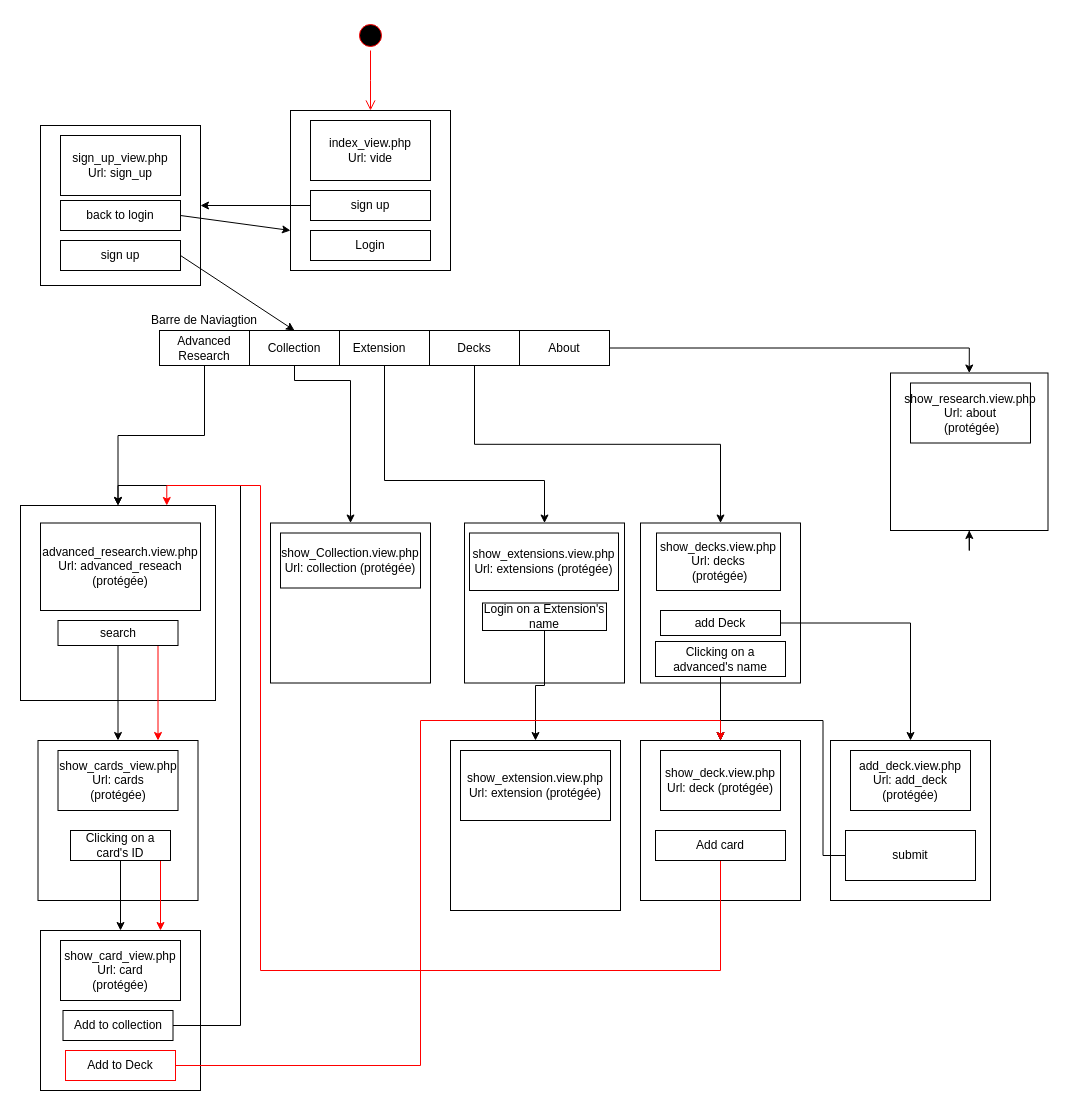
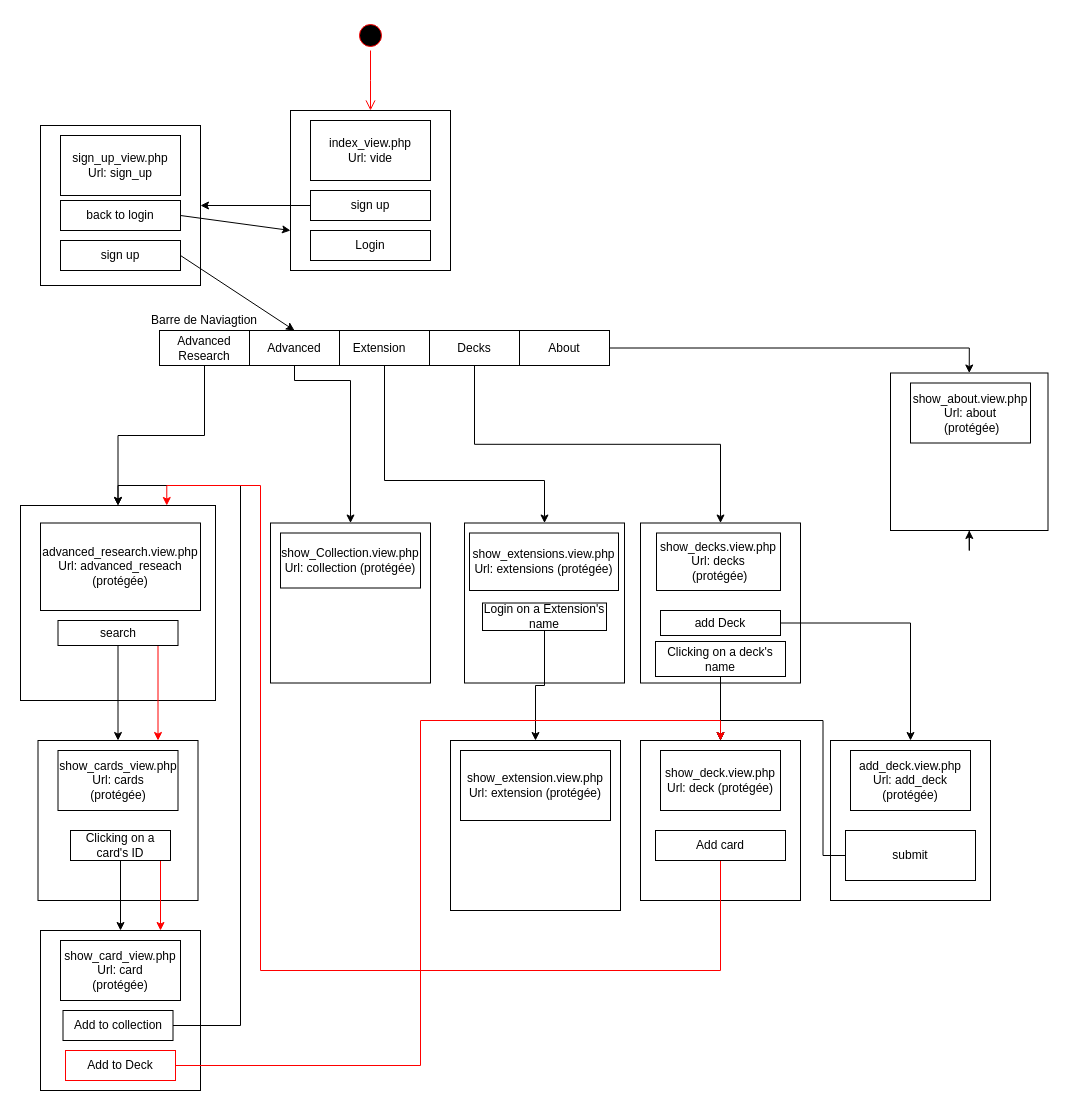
  <mxCell id="0" />
  <mxCell id="1" parent="0" />
  <mxCell id="2" value="" style="whiteSpace=wrap;html=1;aspect=fixed;" parent="1" vertex="1"><mxGeometry x="290" y="110" width="160" height="160" as="geometry" /></mxCell>
  <mxCell id="3" value="index_view.php&lt;br&gt;Url: vide" style="rounded=0;whiteSpace=wrap;html=1;" parent="1" vertex="1"><mxGeometry x="310" y="120" width="120" height="60" as="geometry" /></mxCell>
  <mxCell id="4" value="Login" style="rounded=0;whiteSpace=wrap;html=1;" parent="1" vertex="1"><mxGeometry x="310" y="230" width="120" height="30" as="geometry" /></mxCell>
  <mxCell id="5" value="" style="whiteSpace=wrap;html=1;aspect=fixed;" parent="1" vertex="1"><mxGeometry x="270" y="522.5" width="160" height="160" as="geometry" /></mxCell>
  <mxCell id="6" value="show_Collection.view.php&lt;br&gt;Url: collection (protégée)" style="rounded=0;whiteSpace=wrap;html=1;" parent="1" vertex="1"><mxGeometry x="280" y="532.5" width="140" height="55" as="geometry" /></mxCell>
  <mxCell id="7" value="" style="whiteSpace=wrap;html=1;aspect=fixed;" parent="1" vertex="1"><mxGeometry x="464" y="522.5" width="160" height="160" as="geometry" /></mxCell>
  <mxCell id="8" value="show_extensions.view.php&lt;br&gt;Url: extensions (protégée)" style="rounded=0;whiteSpace=wrap;html=1;" parent="1" vertex="1"><mxGeometry x="469" y="532.5" width="149" height="57.5" as="geometry" /></mxCell>
  <mxCell id="9" style="edgeStyle=orthogonalEdgeStyle;rounded=0;orthogonalLoop=1;jettySize=auto;html=1;exitX=0.5;exitY=1;exitDx=0;exitDy=0;entryX=0.5;entryY=0;entryDx=0;entryDy=0;" parent="1" source="10" target="44" edge="1"><mxGeometry relative="1" as="geometry" /></mxCell>
  <mxCell id="10" value="Login on a Extension's name" style="rounded=0;whiteSpace=wrap;html=1;" parent="1" vertex="1"><mxGeometry x="482" y="602.5" width="124" height="27.5" as="geometry" /></mxCell>
  <mxCell id="11" value="" style="whiteSpace=wrap;html=1;aspect=fixed;" parent="1" vertex="1"><mxGeometry x="20" y="505" width="195" height="195" as="geometry" /></mxCell>
  <mxCell id="12" value="advanced_research.view.php&lt;br&gt;Url: advanced_reseach (protégée)" style="rounded=0;whiteSpace=wrap;html=1;" parent="1" vertex="1"><mxGeometry x="40" y="522.5" width="160" height="87.5" as="geometry" /></mxCell>
  <mxCell id="13" style="edgeStyle=orthogonalEdgeStyle;rounded=0;orthogonalLoop=1;jettySize=auto;html=1;exitX=0.75;exitY=1;exitDx=0;exitDy=0;entryX=0.75;entryY=0;entryDx=0;entryDy=0;strokeColor=#FF0000;fillColor=#00FF00;" parent="1" source="14" target="34" edge="1"><mxGeometry relative="1" as="geometry"><Array as="points"><mxPoint x="158" y="645" /></Array></mxGeometry></mxCell>
  <mxCell id="14" value="search" style="rounded=0;whiteSpace=wrap;html=1;" parent="1" vertex="1"><mxGeometry x="57.5" y="620" width="120" height="25" as="geometry" /></mxCell>
  <mxCell id="15" value="" style="whiteSpace=wrap;html=1;aspect=fixed;" parent="1" vertex="1"><mxGeometry x="40" y="125" width="160" height="160" as="geometry" /></mxCell>
  <mxCell id="16" value="sign_up_view.php&lt;br&gt;Url: sign_up" style="rounded=0;whiteSpace=wrap;html=1;" parent="1" vertex="1"><mxGeometry x="60" y="135" width="120" height="60" as="geometry" /></mxCell>
  <mxCell id="17" value="back to login" style="rounded=0;whiteSpace=wrap;html=1;" parent="1" vertex="1"><mxGeometry x="60" y="200" width="120" height="30" as="geometry" /></mxCell>
  <mxCell id="18" value="sign up" style="rounded=0;whiteSpace=wrap;html=1;" parent="1" vertex="1"><mxGeometry x="310" y="190" width="120" height="30" as="geometry" /></mxCell>
  <mxCell id="19" value="" style="endArrow=classic;html=1;rounded=0;entryX=1;entryY=0.5;entryDx=0;entryDy=0;exitX=0;exitY=0.5;exitDx=0;exitDy=0;" parent="1" source="18" target="15" edge="1"><mxGeometry width="50" height="50" relative="1" as="geometry"><mxPoint x="380" y="270" as="sourcePoint" /><mxPoint x="380" y="325" as="targetPoint" /></mxGeometry></mxCell>
  <mxCell id="20" value="" style="endArrow=classic;html=1;rounded=0;entryX=0;entryY=0.75;entryDx=0;entryDy=0;exitX=1;exitY=0.5;exitDx=0;exitDy=0;" parent="1" source="17" target="2" edge="1"><mxGeometry width="50" height="50" relative="1" as="geometry"><mxPoint x="320" y="215" as="sourcePoint" /><mxPoint x="210" y="215" as="targetPoint" /></mxGeometry></mxCell>
  <mxCell id="21" value="" style="endArrow=classic;html=1;rounded=0;entryX=0.5;entryY=0;entryDx=0;entryDy=0;exitX=1;exitY=0.5;exitDx=0;exitDy=0;" parent="1" source="22" target="28" edge="1"><mxGeometry width="50" height="50" relative="1" as="geometry"><mxPoint x="330" y="225" as="sourcePoint" /><mxPoint x="220" y="225" as="targetPoint" /></mxGeometry></mxCell>
  <mxCell id="22" value="sign up" style="rounded=0;whiteSpace=wrap;html=1;" parent="1" vertex="1"><mxGeometry x="60" y="240" width="120" height="30" as="geometry" /></mxCell>
  <mxCell id="23" value="Extension" style="rounded=0;whiteSpace=wrap;html=1;" parent="1" vertex="1"><mxGeometry x="159" y="330" width="440" height="35" as="geometry" /></mxCell>
  <mxCell id="24" value="Barre de Naviagtion" style="text;html=1;strokeColor=none;fillColor=none;align=center;verticalAlign=middle;whiteSpace=wrap;rounded=0;" parent="1" vertex="1"><mxGeometry x="124" y="310" width="160" height="20" as="geometry" /></mxCell>
  <mxCell id="25" style="edgeStyle=orthogonalEdgeStyle;rounded=0;orthogonalLoop=1;jettySize=auto;html=1;exitX=0.5;exitY=1;exitDx=0;exitDy=0;entryX=0.5;entryY=0;entryDx=0;entryDy=0;" parent="1" source="26" target="11" edge="1"><mxGeometry relative="1" as="geometry" /></mxCell>
  <mxCell id="26" value="Advanced Research" style="rounded=0;whiteSpace=wrap;html=1;" parent="1" vertex="1"><mxGeometry x="159" y="330" width="90" height="35" as="geometry" /></mxCell>
  <mxCell id="27" style="edgeStyle=orthogonalEdgeStyle;rounded=0;orthogonalLoop=1;jettySize=auto;html=1;exitX=0.5;exitY=1;exitDx=0;exitDy=0;entryX=0.5;entryY=0;entryDx=0;entryDy=0;" parent="1" source="28" target="5" edge="1"><mxGeometry relative="1" as="geometry"><Array as="points"><mxPoint x="294" y="380" /><mxPoint x="350" y="380" /></Array></mxGeometry></mxCell>
- <mxCell id="28" value="Collection" style="rounded=0;whiteSpace=wrap;html=1;" parent="1" vertex="1"><mxGeometry x="249" y="330" width="90" height="35" as="geometry" /></mxCell>
+ <mxCell id="28" value="Advanced" style="rounded=0;whiteSpace=wrap;html=1;" parent="1" vertex="1"><mxGeometry x="249" y="330" width="90" height="35" as="geometry" /></mxCell>
  <mxCell id="29" style="edgeStyle=orthogonalEdgeStyle;rounded=0;orthogonalLoop=1;jettySize=auto;html=1;exitX=0.5;exitY=1;exitDx=0;exitDy=0;entryX=0.5;entryY=0;entryDx=0;entryDy=0;" parent="1" target="7" edge="1"><mxGeometry relative="1" as="geometry"><Array as="points"><mxPoint x="384" y="480" /><mxPoint x="544" y="480" /></Array><mxPoint x="384" y="365" as="sourcePoint" /></mxGeometry></mxCell>
  <mxCell id="30" style="edgeStyle=orthogonalEdgeStyle;rounded=0;orthogonalLoop=1;jettySize=auto;html=1;exitX=0.5;exitY=1;exitDx=0;exitDy=0;entryX=0.5;entryY=0;entryDx=0;entryDy=0;" parent="1" source="31" target="46" edge="1"><mxGeometry relative="1" as="geometry" /></mxCell>
  <mxCell id="31" value="Decks&lt;span style=&quot;color: rgba(0 , 0 , 0 , 0) ; font-family: monospace ; font-size: 0px&quot;&gt;%3CmxGraphModel%3E%3Croot%3E%3CmxCell%20id%3D%220%22%2F%3E%3CmxCell%20id%3D%221%22%20parent%3D%220%22%2F%3E%3CmxCell%20id%3D%222%22%20value%3D%22Collection%22%20style%3D%22rounded%3D0%3BwhiteSpace%3Dwrap%3Bhtml%3D1%3B%22%20vertex%3D%221%22%20parent%3D%221%22%3E%3CmxGeometry%20x%3D%22100%22%20y%3D%22435%22%20width%3D%2290%22%20height%3D%2235%22%20as%3D%22geometry%22%2F%3E%3C%2FmxCell%3E%3C%2Froot%3E%3C%2FmxGraphModel%3E&lt;/span&gt;&lt;span style=&quot;color: rgba(0 , 0 , 0 , 0) ; font-family: monospace ; font-size: 0px&quot;&gt;%3CmxGraphModel%3E%3Croot%3E%3CmxCell%20id%3D%220%22%2F%3E%3CmxCell%20id%3D%221%22%20parent%3D%220%22%2F%3E%3CmxCell%20id%3D%222%22%20value%3D%22Collection%22%20style%3D%22rounded%3D0%3BwhiteSpace%3Dwrap%3Bhtml%3D1%3B%22%20vertex%3D%221%22%20parent%3D%221%22%3E%3CmxGeometry%20x%3D%22100%22%20y%3D%22435%22%20width%3D%2290%22%20height%3D%2235%22%20as%3D%22geometry%22%2F%3E%3C%2FmxCell%3E%3C%2Froot%3E%3C%2FmxGraphModel%3E&lt;/span&gt;" style="rounded=0;whiteSpace=wrap;html=1;" parent="1" vertex="1"><mxGeometry x="429" y="330" width="90" height="35" as="geometry" /></mxCell>
  <mxCell id="32" style="edgeStyle=orthogonalEdgeStyle;rounded=0;orthogonalLoop=1;jettySize=auto;html=1;exitX=1;exitY=0.5;exitDx=0;exitDy=0;entryX=0.5;entryY=0;entryDx=0;entryDy=0;" parent="1" source="33" target="58" edge="1"><mxGeometry relative="1" as="geometry" /></mxCell>
  <mxCell id="33" value="About" style="rounded=0;whiteSpace=wrap;html=1;" parent="1" vertex="1"><mxGeometry x="519" y="330" width="90" height="35" as="geometry" /></mxCell>
  <mxCell id="34" value="" style="whiteSpace=wrap;html=1;aspect=fixed;" parent="1" vertex="1"><mxGeometry x="37.5" y="740" width="160" height="160" as="geometry" /></mxCell>
  <mxCell id="35" value="show_cards_view.php&lt;br&gt;Url: cards&lt;br&gt;(protégée)" style="rounded=0;whiteSpace=wrap;html=1;" parent="1" vertex="1"><mxGeometry x="57.5" y="750" width="120" height="60" as="geometry" /></mxCell>
  <mxCell id="36" value="" style="endArrow=classic;html=1;rounded=0;exitX=0.5;exitY=1;exitDx=0;exitDy=0;entryX=0.5;entryY=0;entryDx=0;entryDy=0;" parent="1" source="14" target="34" edge="1"><mxGeometry width="50" height="50" relative="1" as="geometry"><mxPoint x="310" y="800" as="sourcePoint" /><mxPoint x="360" y="750" as="targetPoint" /></mxGeometry></mxCell>
  <mxCell id="37" style="edgeStyle=orthogonalEdgeStyle;rounded=0;orthogonalLoop=1;jettySize=auto;html=1;exitX=0.5;exitY=1;exitDx=0;exitDy=0;entryX=0.5;entryY=0;entryDx=0;entryDy=0;" parent="1" source="39" target="40" edge="1"><mxGeometry relative="1" as="geometry" /></mxCell>
  <mxCell id="38" style="edgeStyle=orthogonalEdgeStyle;rounded=0;orthogonalLoop=1;jettySize=auto;html=1;exitX=0.75;exitY=1;exitDx=0;exitDy=0;entryX=0.75;entryY=0;entryDx=0;entryDy=0;strokeColor=#FF0000;fillColor=#00FF00;" parent="1" source="39" target="40" edge="1"><mxGeometry relative="1" as="geometry"><Array as="points"><mxPoint x="160" y="860" /></Array></mxGeometry></mxCell>
  <mxCell id="39" value="Clicking on a card's ID" style="rounded=0;whiteSpace=wrap;html=1;" parent="1" vertex="1"><mxGeometry x="70" y="830" width="100" height="30" as="geometry" /></mxCell>
  <mxCell id="40" value="" style="whiteSpace=wrap;html=1;aspect=fixed;" parent="1" vertex="1"><mxGeometry x="40" y="930" width="160" height="160" as="geometry" /></mxCell>
  <mxCell id="41" value="show_card_view.php&lt;br&gt;Url: card&lt;br&gt;(protégée)" style="rounded=0;whiteSpace=wrap;html=1;" parent="1" vertex="1"><mxGeometry x="60" y="940" width="120" height="60" as="geometry" /></mxCell>
  <mxCell id="42" style="edgeStyle=orthogonalEdgeStyle;rounded=0;orthogonalLoop=1;jettySize=auto;html=1;exitX=1;exitY=0.5;exitDx=0;exitDy=0;entryX=0.5;entryY=0;entryDx=0;entryDy=0;" parent="1" source="43" target="11" edge="1"><mxGeometry relative="1" as="geometry"><Array as="points"><mxPoint x="240" y="1025" /><mxPoint x="240" y="485" /><mxPoint x="118" y="485" /></Array></mxGeometry></mxCell>
  <mxCell id="43" value="Add to collection" style="rounded=0;whiteSpace=wrap;html=1;" parent="1" vertex="1"><mxGeometry x="62.5" y="1010" width="110" height="30" as="geometry" /></mxCell>
  <mxCell id="44" value="" style="whiteSpace=wrap;html=1;aspect=fixed;" parent="1" vertex="1"><mxGeometry x="450" y="740" width="170" height="170" as="geometry" /></mxCell>
  <mxCell id="45" value="show_extension.view.php&lt;br&gt;Url: extension (protégée)" style="rounded=0;whiteSpace=wrap;html=1;" parent="1" vertex="1"><mxGeometry x="460" y="750" width="150" height="70" as="geometry" /></mxCell>
  <mxCell id="46" value="" style="whiteSpace=wrap;html=1;aspect=fixed;" parent="1" vertex="1"><mxGeometry x="640" y="522.5" width="160" height="160" as="geometry" /></mxCell>
  <mxCell id="47" value="show_decks.view.php&lt;br&gt;Url: decks&lt;br&gt;&amp;nbsp;(protégée)" style="rounded=0;whiteSpace=wrap;html=1;" parent="1" vertex="1"><mxGeometry x="656" y="532.5" width="124" height="57.5" as="geometry" /></mxCell>
  <mxCell id="48" style="edgeStyle=orthogonalEdgeStyle;rounded=0;orthogonalLoop=1;jettySize=auto;html=1;exitX=0.5;exitY=1;exitDx=0;exitDy=0;entryX=0.5;entryY=0;entryDx=0;entryDy=0;" parent="1" source="49" target="50" edge="1"><mxGeometry relative="1" as="geometry" /></mxCell>
- <mxCell id="49" value="Clicking on a advanced's name" style="rounded=0;whiteSpace=wrap;html=1;" parent="1" vertex="1"><mxGeometry x="655" y="641" width="130" height="35" as="geometry" /></mxCell>
+ <mxCell id="49" value="Clicking on a deck's name" style="rounded=0;whiteSpace=wrap;html=1;" parent="1" vertex="1"><mxGeometry x="655" y="641" width="130" height="35" as="geometry" /></mxCell>
  <mxCell id="50" value="" style="whiteSpace=wrap;html=1;aspect=fixed;" parent="1" vertex="1"><mxGeometry x="640" y="740" width="160" height="160" as="geometry" /></mxCell>
  <mxCell id="51" value="show_deck.view.php&lt;br&gt;Url: deck (protégée)" style="rounded=0;whiteSpace=wrap;html=1;" parent="1" vertex="1"><mxGeometry x="660" y="750" width="120" height="60" as="geometry" /></mxCell>
  <mxCell id="52" style="edgeStyle=orthogonalEdgeStyle;rounded=0;orthogonalLoop=1;jettySize=auto;html=1;exitX=1;exitY=0.5;exitDx=0;exitDy=0;entryX=0.5;entryY=0;entryDx=0;entryDy=0;" parent="1" source="53" target="54" edge="1"><mxGeometry relative="1" as="geometry" /></mxCell>
  <mxCell id="53" value="add Deck" style="rounded=0;whiteSpace=wrap;html=1;" parent="1" vertex="1"><mxGeometry x="660" y="610" width="120" height="25" as="geometry" /></mxCell>
  <mxCell id="54" value="" style="whiteSpace=wrap;html=1;aspect=fixed;" parent="1" vertex="1"><mxGeometry x="830" y="740" width="160" height="160" as="geometry" /></mxCell>
  <mxCell id="55" value="add_deck.view.php&lt;br&gt;Url: add_deck (protégée)" style="rounded=0;whiteSpace=wrap;html=1;" parent="1" vertex="1"><mxGeometry x="850" y="750" width="120" height="60" as="geometry" /></mxCell>
  <mxCell id="56" style="edgeStyle=orthogonalEdgeStyle;rounded=0;orthogonalLoop=1;jettySize=auto;html=1;exitX=0;exitY=0.5;exitDx=0;exitDy=0;entryX=0.5;entryY=0;entryDx=0;entryDy=0;" parent="1" source="57" target="50" edge="1"><mxGeometry relative="1" as="geometry" /></mxCell>
  <mxCell id="57" value="submit" style="rounded=0;whiteSpace=wrap;html=1;" parent="1" vertex="1"><mxGeometry x="845" y="830" width="130" height="50" as="geometry" /></mxCell>
  <mxCell id="58" value="" style="whiteSpace=wrap;html=1;aspect=fixed;" parent="1" vertex="1"><mxGeometry x="890" y="372.5" width="157.5" height="157.5" as="geometry" /></mxCell>
- <mxCell id="59" value="show_research.view.php&lt;br&gt;Url: about&lt;br&gt;&amp;nbsp;(protégée)" style="rounded=0;whiteSpace=wrap;html=1;" parent="1" vertex="1"><mxGeometry x="910" y="382.5" width="120" height="60" as="geometry" /></mxCell>
+ <mxCell id="59" value="show_about.view.php&lt;br&gt;Url: about&lt;br&gt;&amp;nbsp;(protégée)" style="rounded=0;whiteSpace=wrap;html=1;" parent="1" vertex="1"><mxGeometry x="910" y="382.5" width="120" height="60" as="geometry" /></mxCell>
  <mxCell id="60" style="edgeStyle=orthogonalEdgeStyle;rounded=0;orthogonalLoop=1;jettySize=auto;html=1;exitX=0.5;exitY=1;exitDx=0;exitDy=0;entryX=0.75;entryY=0;entryDx=0;entryDy=0;fillColor=#FF0000;strokeColor=#FF0000;" parent="1" source="61" target="11" edge="1"><mxGeometry relative="1" as="geometry"><Array as="points"><mxPoint x="720" y="970" /><mxPoint x="260" y="970" /><mxPoint x="260" y="485" /><mxPoint x="166" y="485" /></Array></mxGeometry></mxCell>
  <mxCell id="61" value="Add card" style="rounded=0;whiteSpace=wrap;html=1;" parent="1" vertex="1"><mxGeometry x="655" y="830" width="130" height="30" as="geometry" /></mxCell>
  <mxCell id="62" style="edgeStyle=orthogonalEdgeStyle;rounded=0;orthogonalLoop=1;jettySize=auto;html=1;exitX=1;exitY=0.5;exitDx=0;exitDy=0;entryX=0.5;entryY=0;entryDx=0;entryDy=0;strokeColor=#FF0000;fillColor=#00FF00;" parent="1" source="63" target="50" edge="1"><mxGeometry relative="1" as="geometry"><Array as="points"><mxPoint x="420" y="1065" /><mxPoint x="420" y="720" /><mxPoint x="720" y="720" /></Array></mxGeometry></mxCell>
  <mxCell id="63" value="Add to Deck" style="rounded=0;whiteSpace=wrap;html=1;strokeColor=#FF0000;" parent="1" vertex="1"><mxGeometry x="65" y="1050" width="110" height="30" as="geometry" /></mxCell>
  <mxCell id="64" value="" style="ellipse;html=1;shape=startState;fillColor=#000000;strokeColor=#ff0000;" parent="1" vertex="1"><mxGeometry x="355" y="20" width="30" height="30" as="geometry" /></mxCell>
  <mxCell id="65" value="" style="edgeStyle=orthogonalEdgeStyle;html=1;verticalAlign=bottom;endArrow=open;endSize=8;strokeColor=#ff0000;rounded=0;" parent="1" source="64" edge="1"><mxGeometry relative="1" as="geometry"><mxPoint x="370" y="110" as="targetPoint" /></mxGeometry></mxCell>
  <mxCell id="66" style="edgeStyle=orthogonalEdgeStyle;rounded=0;orthogonalLoop=1;jettySize=auto;html=1;exitX=0.5;exitY=1;exitDx=0;exitDy=0;" parent="1" source="58" target="58" edge="1"><mxGeometry relative="1" as="geometry" /></mxCell>
